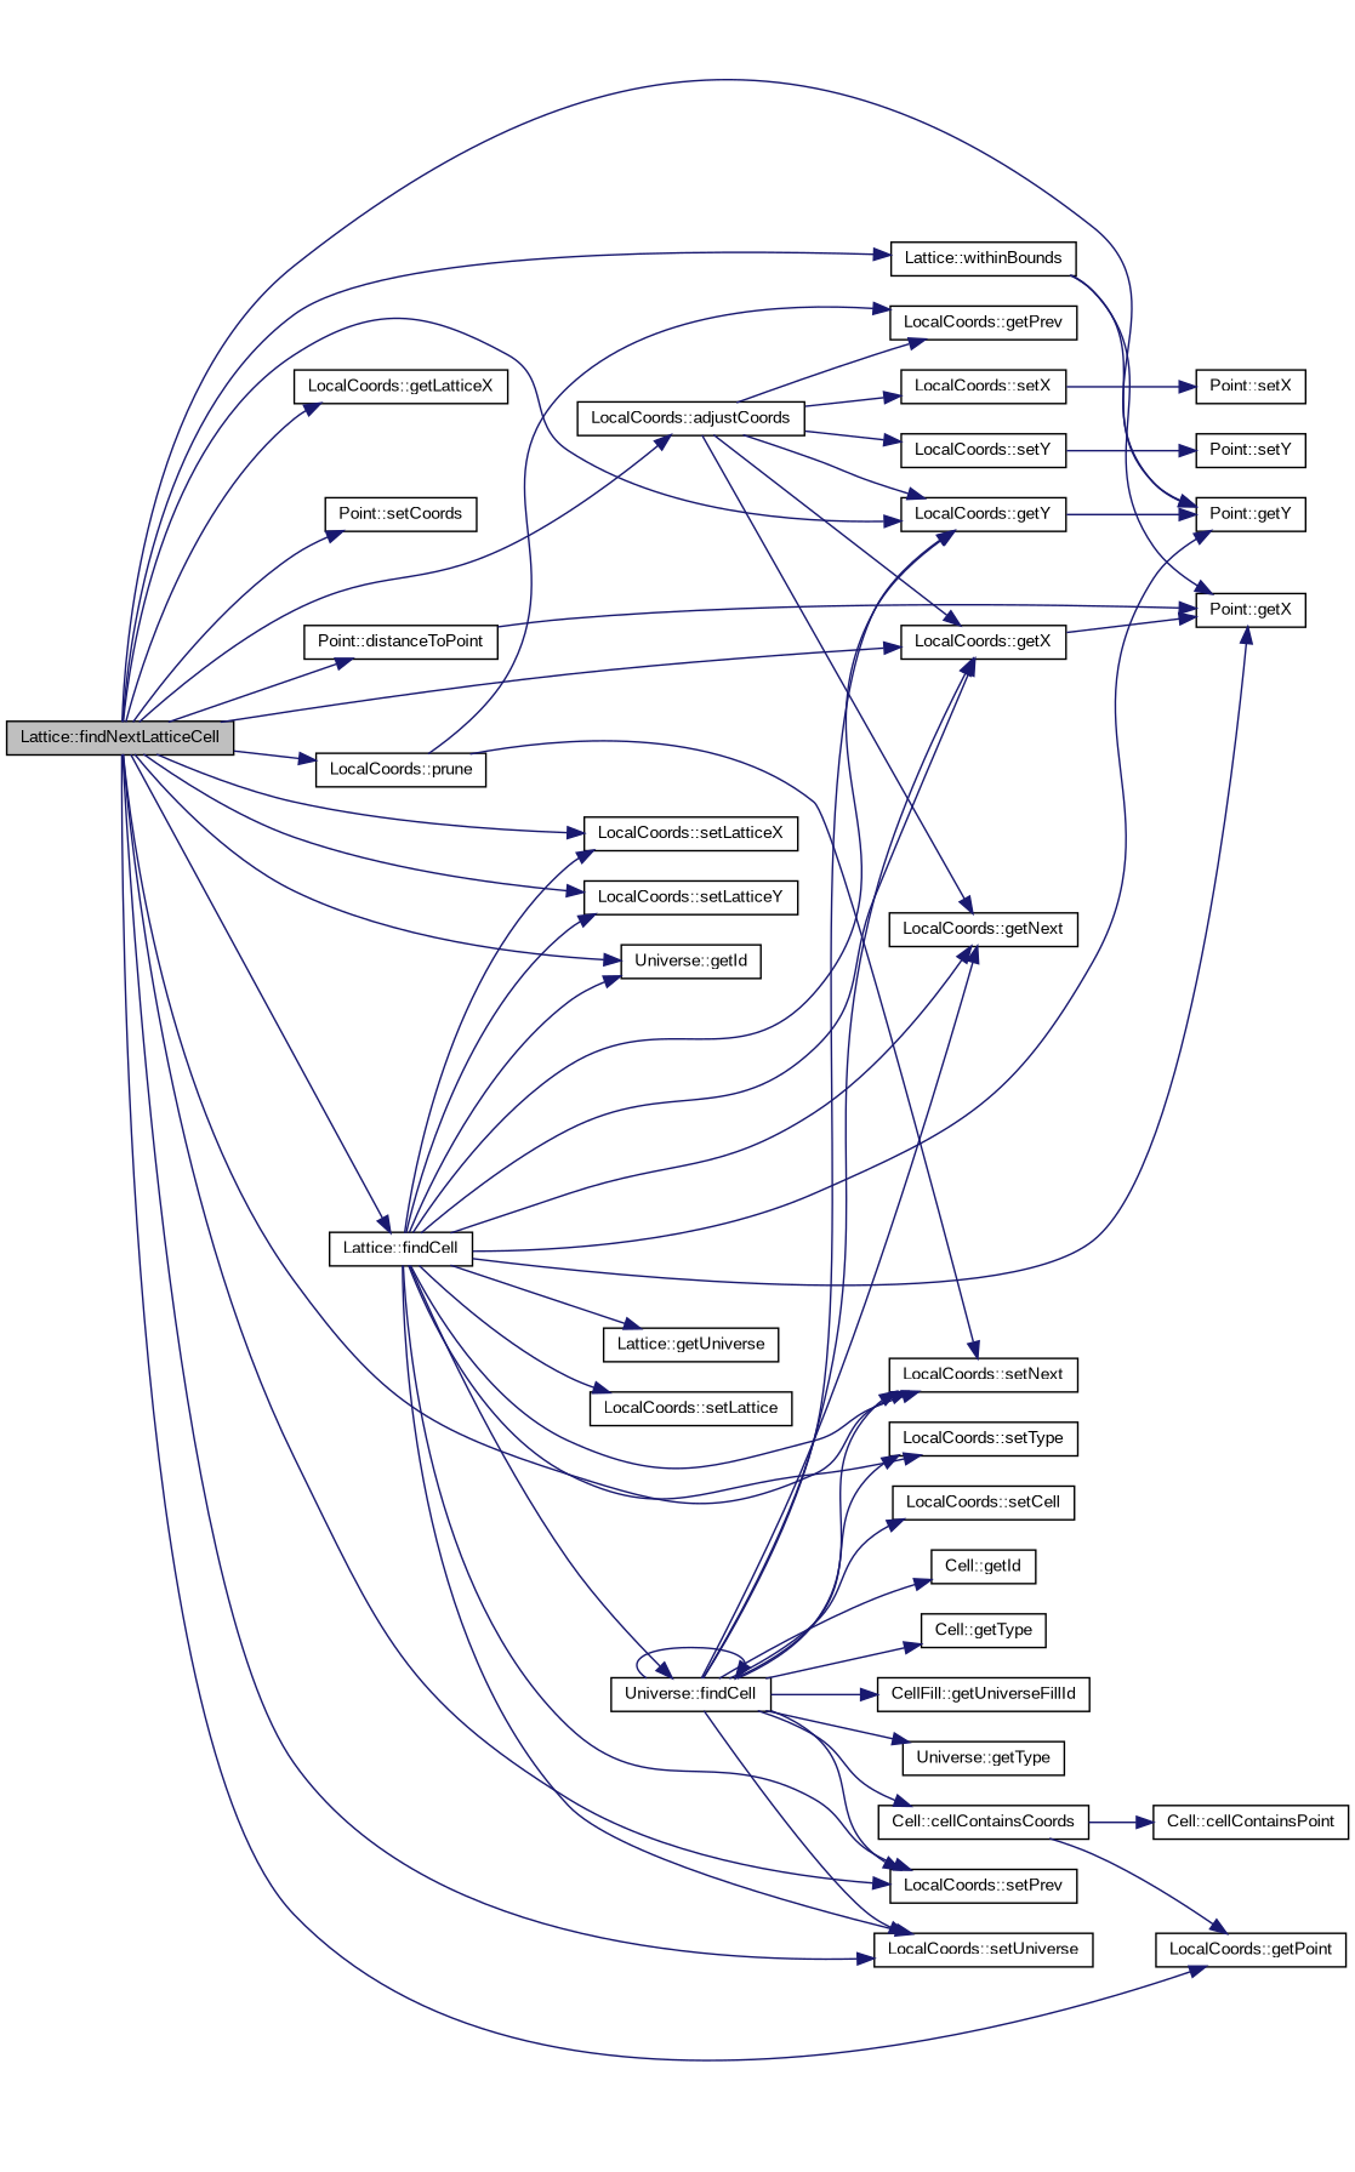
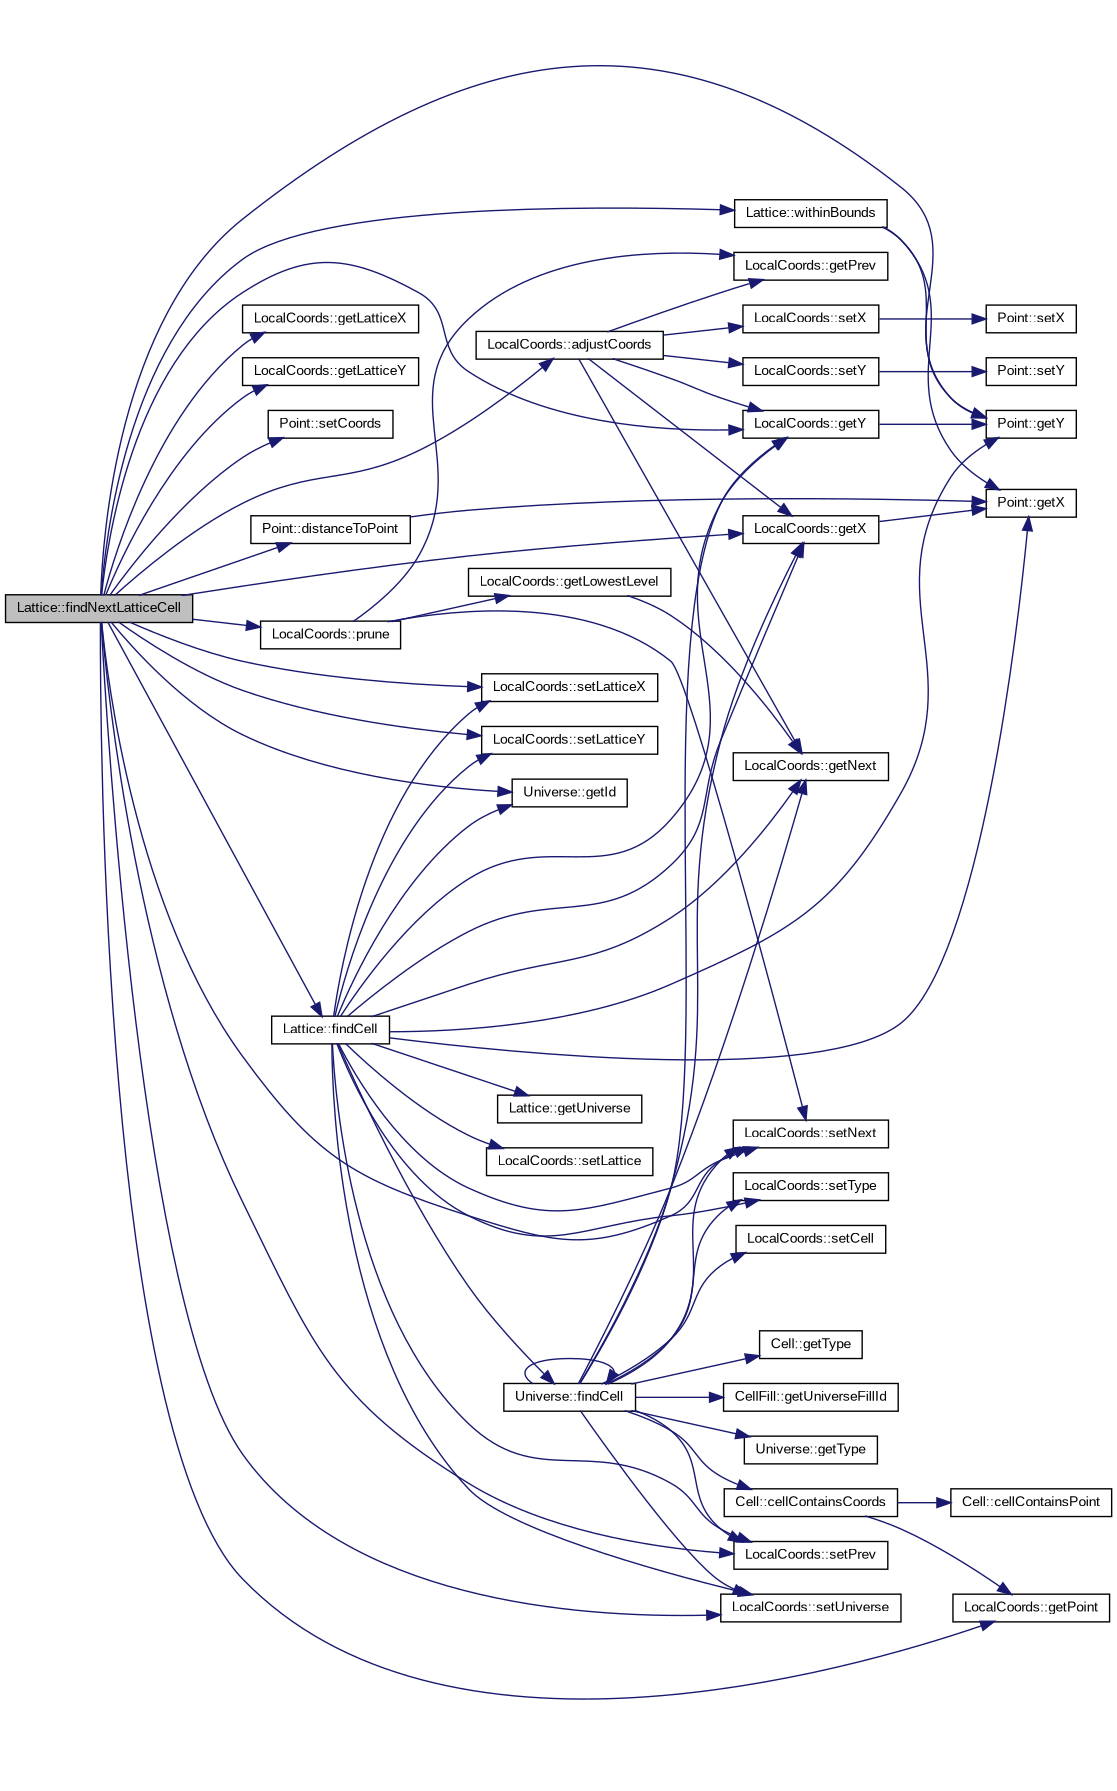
  digraph {
    fontname="Liberation Sans"
    rankdir=LR
    node [color=black fillcolor=white fontname="Liberation Sans" fontsize=10 shape=record style=filled]
    edge [color=midnightblue fontname="Liberation Sans" fontsize=10 labelfontname=Helvetica labelfontsize=10 style=solid]
    n1 [fillcolor=grey75 fontcolor=black height=0.2 label="Lattice::findNextLatticeCell" width=0.4]
    n2 [height=0.2 label="LocalCoords::getX" width=0.4]
    n3 [height=0.2 label="LocalCoords::getY" width=0.4]
    n4 [height=0.2 label="Point::getY" width=0.4]
    n5 [height=0.2 label="LocalCoords::getLatticeX" width=0.4]
+   n6 [height=0.2 label="LocalCoords::getLatticeY" width=0.4]
    n7 [height=0.2 label="Point::setCoords" width=0.4]
    n8 [height=0.2 label="Lattice::withinBounds" width=0.4]
    n9 [height=0.2 label="Point::distanceToPoint" width=0.4]
    n10 [height=0.2 label="LocalCoords::getPoint" width=0.4]
    n11 [height=0.2 label="LocalCoords::adjustCoords" width=0.4]
    n12 [height=0.2 label="LocalCoords::setLatticeX" width=0.4]
    n13 [height=0.2 label="LocalCoords::setLatticeY" width=0.4]
    n14 [height=0.2 label="LocalCoords::prune" width=0.4]
    n15 [height=0.2 label="LocalCoords::setNext" width=0.4]
    n16 [height=0.2 label="LocalCoords::setPrev" width=0.4]
    n17 [height=0.2 label="LocalCoords::setUniverse" width=0.4]
    n18 [height=0.2 label="Universe::getId" width=0.4]
    n19 [height=0.2 label="Lattice::findCell" width=0.4]
    n20 [height=0.2 label="Point::getX" width=0.4]
    n21 [height=0.2 label="LocalCoords::setX" width=0.4]
    n22 [height=0.2 label="LocalCoords::setY" width=0.4]
    n23 [height=0.2 label="LocalCoords::getNext" width=0.4]
    n24 [height=0.2 label="LocalCoords::getPrev" width=0.4]
+   n25 [height=0.2 label="LocalCoords::getLowestLevel" width=0.4]
    n26 [height=0.2 label="LocalCoords::setType" width=0.4]
    n27 [height=0.2 label="Lattice::getUniverse" width=0.4]
    n28 [height=0.2 label="LocalCoords::setLattice" width=0.4]
    n29 [height=0.2 label="Universe::findCell" width=0.4]
    n30 [height=0.2 label="Point::setX" width=0.4]
    n31 [height=0.2 label="Point::setY" width=0.4]
    n32 [height=0.2 label="Cell::cellContainsCoords" width=0.4]
    n33 [height=0.2 label="LocalCoords::setCell" width=0.4]
-   n34 [height=0.2 label="Cell::getId" width=0.4]
    n35 [height=0.2 label="Cell::getType" width=0.4]
    n36 [height=0.2 label="CellFill::getUniverseFillId" width=0.4]
    n37 [height=0.2 label="Universe::getType" width=0.4]
    n38 [height=0.2 label="Cell::cellContainsPoint" width=0.4]
    n1 -> n2
    n1 -> n3
    n1 -> n4
    n1 -> n5
+   n1 -> n6
    n1 -> n7
    n1 -> n8
    n1 -> n9
    n1 -> n10
    n1 -> n11
    n1 -> n12
    n1 -> n13
    n1 -> n14
    n1 -> n15
    n1 -> n16
    n1 -> n17
    n1 -> n18
    n1 -> n19
    n2 -> n20
    n3 -> n4
    n8 -> n4
    n8 -> n20
    n9 -> n20
    n11 -> n2
    n11 -> n3
    n11 -> n21
    n11 -> n22
    n11 -> n23
    n11 -> n24
    n14 -> n15
    n14 -> n24
+   n14 -> n25
    n19 -> n2
    n19 -> n3
    n19 -> n4
    n19 -> n12
    n19 -> n13
    n19 -> n15
    n19 -> n16
    n19 -> n17
    n19 -> n18
    n19 -> n20
    n19 -> n23
    n19 -> n26
    n19 -> n27
    n19 -> n28
    n19 -> n29
    n21 -> n30
    n22 -> n31
+   n25 -> n23
    n29 -> n2
    n29 -> n3
    n29 -> n15
    n29 -> n16
    n29 -> n17
    n29 -> n23
    n29 -> n26
    n29 -> n29
    n29 -> n32
    n29 -> n33
-   n29 -> n34
    n29 -> n35
    n29 -> n36
    n29 -> n37
    n32 -> n10
    n32 -> n38
  }
